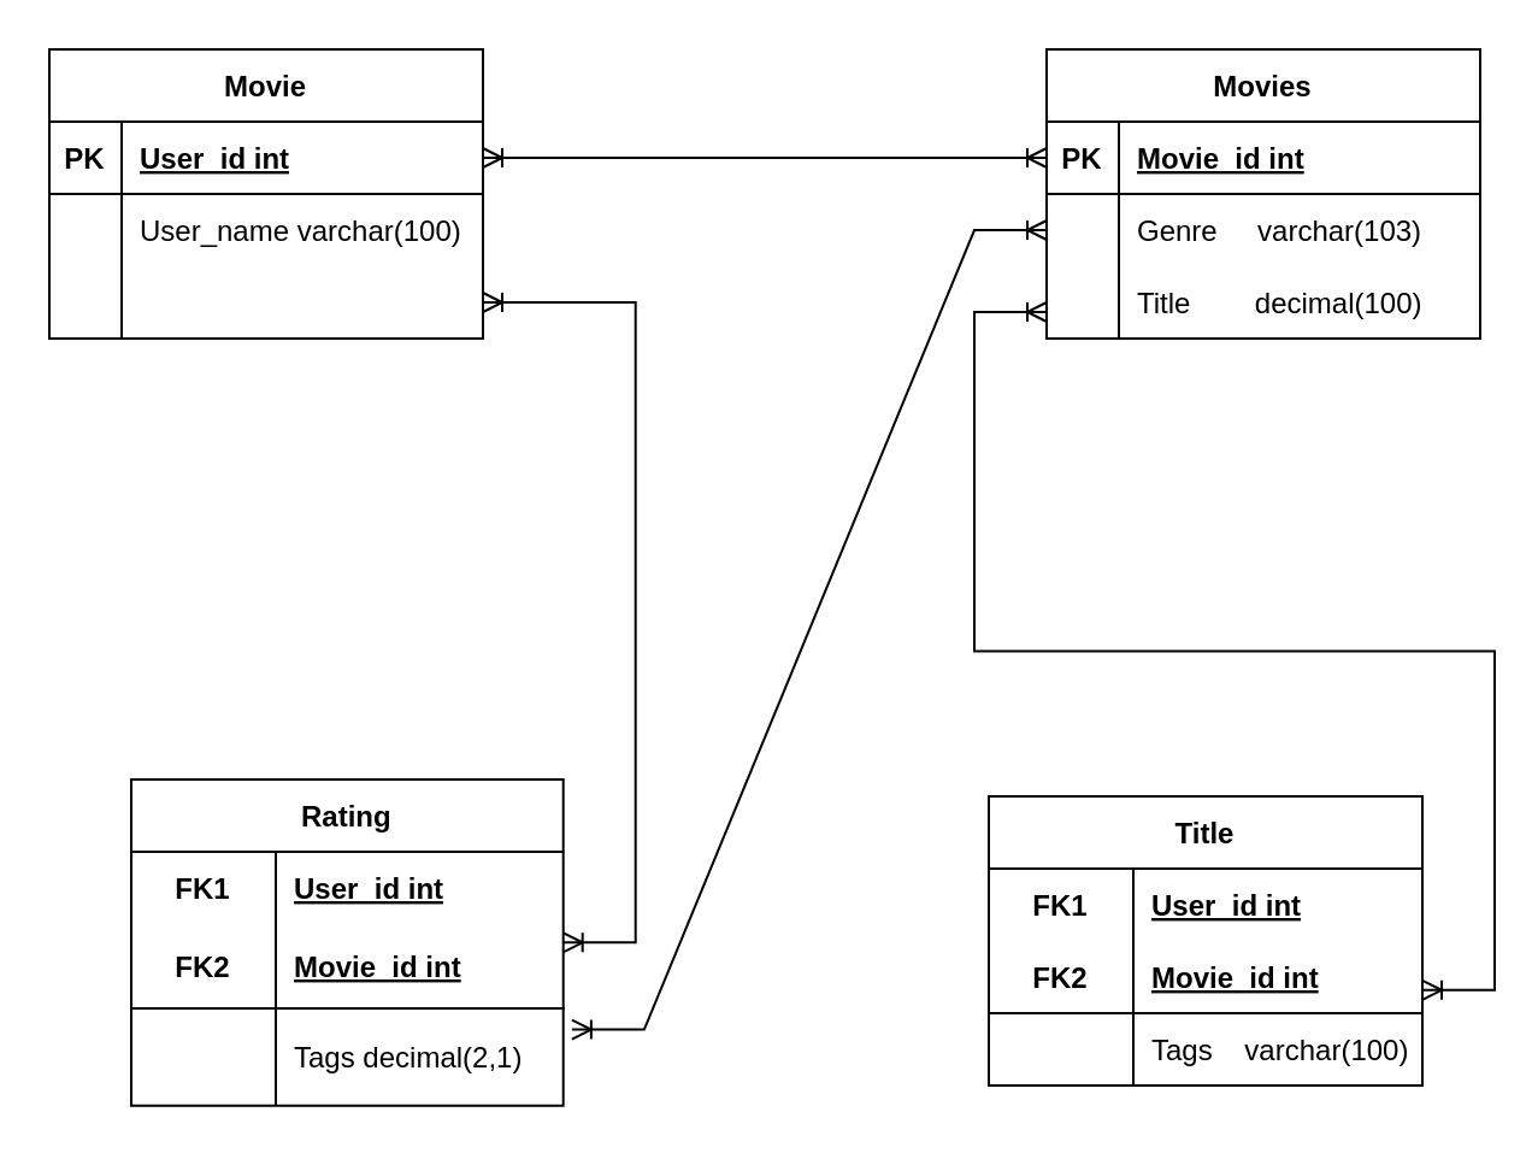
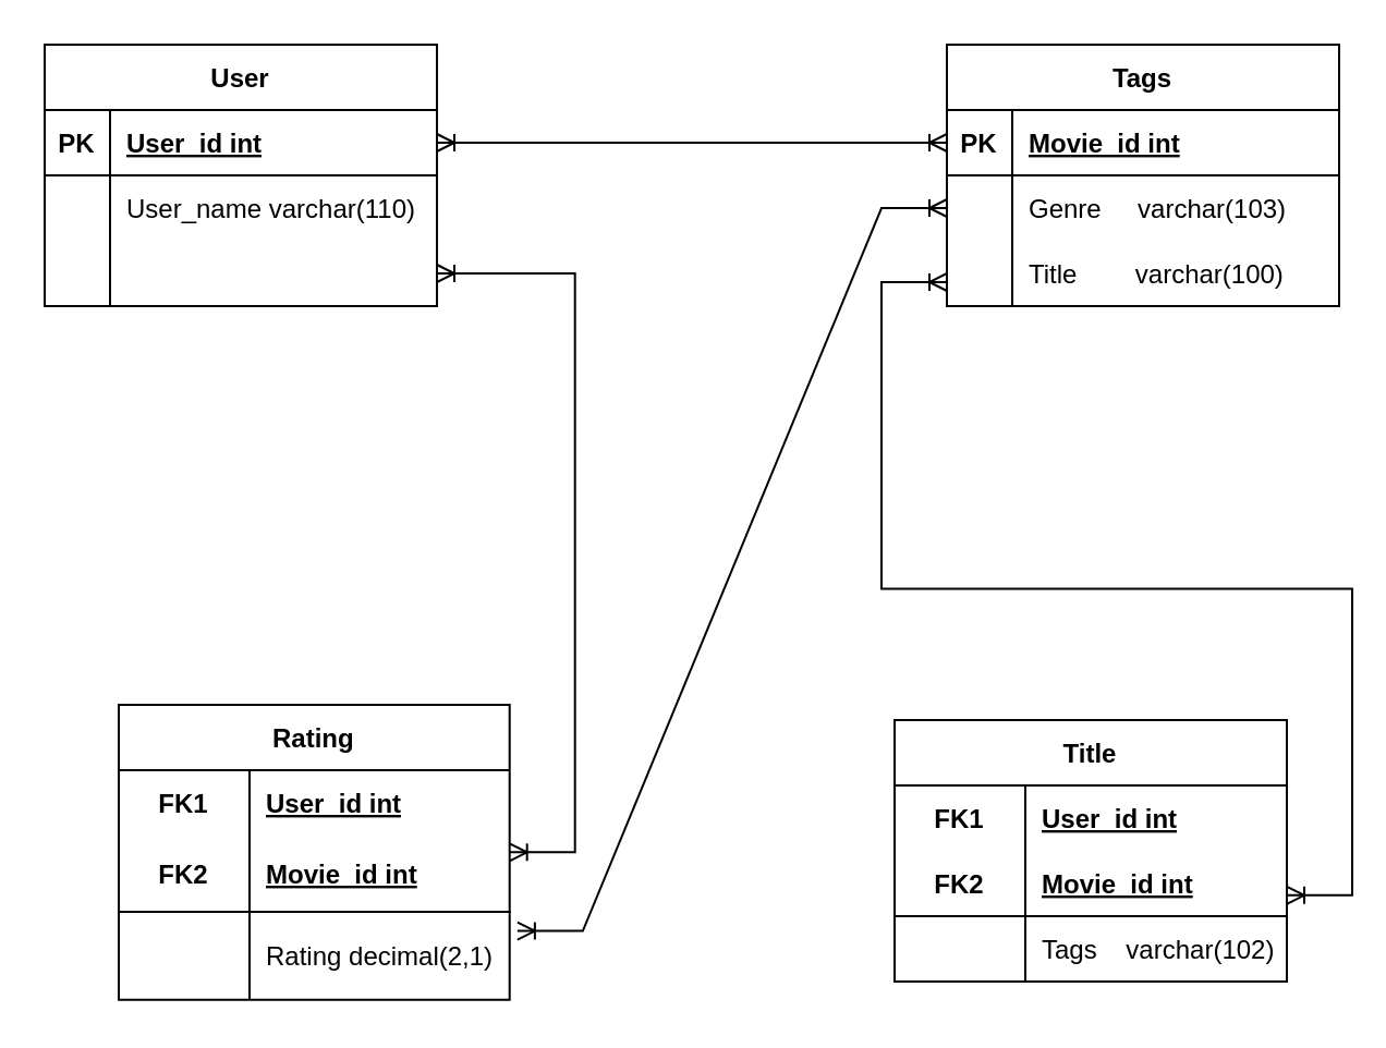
  <mxCell id="0" />
  <mxCell id="1" parent="0" />
- <mxCell id="2" value="Movies" style="shape=table;startSize=30;container=1;collapsible=1;childLayout=tableLayout;fixedRows=1;rowLines=0;fontStyle=1;align=center;resizeLast=1;" parent="1" vertex="1"><mxGeometry x="434" y="20" width="180" height="120" as="geometry" /></mxCell>
+ <mxCell id="2" value="Tags" style="shape=table;startSize=30;container=1;collapsible=1;childLayout=tableLayout;fixedRows=1;rowLines=0;fontStyle=1;align=center;resizeLast=1;" parent="1" vertex="1"><mxGeometry x="434" y="20" width="180" height="120" as="geometry" /></mxCell>
  <mxCell id="3" value="" style="shape=tableRow;horizontal=0;startSize=0;swimlaneHead=0;swimlaneBody=0;fillColor=none;collapsible=0;dropTarget=0;points=[[0,0.5],[1,0.5]];portConstraint=eastwest;top=0;left=0;right=0;bottom=1;" parent="2" vertex="1"><mxGeometry y="30" width="180" height="30" as="geometry" /></mxCell>
  <mxCell id="4" value="PK" style="shape=partialRectangle;connectable=0;fillColor=none;top=0;left=0;bottom=0;right=0;fontStyle=1;overflow=hidden;" parent="3" vertex="1"><mxGeometry width="30" height="30" as="geometry"><mxRectangle width="30" height="30" as="alternateBounds" /></mxGeometry></mxCell>
  <mxCell id="5" value="Movie_id int" style="shape=partialRectangle;connectable=0;fillColor=none;top=0;left=0;bottom=0;right=0;align=left;spacingLeft=6;fontStyle=5;overflow=hidden;" parent="3" vertex="1"><mxGeometry x="30" width="150" height="30" as="geometry"><mxRectangle width="150" height="30" as="alternateBounds" /></mxGeometry></mxCell>
  <mxCell id="6" value="" style="shape=tableRow;horizontal=0;startSize=0;swimlaneHead=0;swimlaneBody=0;fillColor=none;collapsible=0;dropTarget=0;points=[[0,0.5],[1,0.5]];portConstraint=eastwest;top=0;left=0;right=0;bottom=0;" parent="2" vertex="1"><mxGeometry y="60" width="180" height="30" as="geometry" /></mxCell>
  <mxCell id="7" value="" style="shape=partialRectangle;connectable=0;fillColor=none;top=0;left=0;bottom=0;right=0;editable=1;overflow=hidden;" parent="6" vertex="1"><mxGeometry width="30" height="30" as="geometry"><mxRectangle width="30" height="30" as="alternateBounds" /></mxGeometry></mxCell>
  <mxCell id="8" value="Genre     varchar(103)" style="shape=partialRectangle;connectable=0;fillColor=none;top=0;left=0;bottom=0;right=0;align=left;spacingLeft=6;overflow=hidden;" parent="6" vertex="1"><mxGeometry x="30" width="150" height="30" as="geometry"><mxRectangle width="150" height="30" as="alternateBounds" /></mxGeometry></mxCell>
  <mxCell id="9" value="" style="shape=tableRow;horizontal=0;startSize=0;swimlaneHead=0;swimlaneBody=0;fillColor=none;collapsible=0;dropTarget=0;points=[[0,0.5],[1,0.5]];portConstraint=eastwest;top=0;left=0;right=0;bottom=0;" parent="2" vertex="1"><mxGeometry y="90" width="180" height="30" as="geometry" /></mxCell>
  <mxCell id="10" value="" style="shape=partialRectangle;connectable=0;fillColor=none;top=0;left=0;bottom=0;right=0;editable=1;overflow=hidden;" parent="9" vertex="1"><mxGeometry width="30" height="30" as="geometry"><mxRectangle width="30" height="30" as="alternateBounds" /></mxGeometry></mxCell>
- <mxCell id="11" value="Title        decimal(100)" style="shape=partialRectangle;connectable=0;fillColor=none;top=0;left=0;bottom=0;right=0;align=left;spacingLeft=6;overflow=hidden;" parent="9" vertex="1"><mxGeometry x="30" width="150" height="30" as="geometry"><mxRectangle width="150" height="30" as="alternateBounds" /></mxGeometry></mxCell>
- <mxCell id="12" value="Movie" style="shape=table;startSize=30;container=1;collapsible=1;childLayout=tableLayout;fixedRows=1;rowLines=0;fontStyle=1;align=center;resizeLast=1;" parent="1" vertex="1"><mxGeometry x="20" y="20" width="180" height="120" as="geometry" /></mxCell>
+ <mxCell id="11" value="Title        varchar(100)" style="shape=partialRectangle;connectable=0;fillColor=none;top=0;left=0;bottom=0;right=0;align=left;spacingLeft=6;overflow=hidden;" parent="9" vertex="1"><mxGeometry x="30" width="150" height="30" as="geometry"><mxRectangle width="150" height="30" as="alternateBounds" /></mxGeometry></mxCell>
+ <mxCell id="12" value="User" style="shape=table;startSize=30;container=1;collapsible=1;childLayout=tableLayout;fixedRows=1;rowLines=0;fontStyle=1;align=center;resizeLast=1;" parent="1" vertex="1"><mxGeometry x="20" y="20" width="180" height="120" as="geometry" /></mxCell>
  <mxCell id="13" value="" style="shape=tableRow;horizontal=0;startSize=0;swimlaneHead=0;swimlaneBody=0;fillColor=none;collapsible=0;dropTarget=0;points=[[0,0.5],[1,0.5]];portConstraint=eastwest;top=0;left=0;right=0;bottom=1;" parent="12" vertex="1"><mxGeometry y="30" width="180" height="30" as="geometry" /></mxCell>
  <mxCell id="14" value="PK" style="shape=partialRectangle;connectable=0;fillColor=none;top=0;left=0;bottom=0;right=0;fontStyle=1;overflow=hidden;" parent="13" vertex="1"><mxGeometry width="30" height="30" as="geometry"><mxRectangle width="30" height="30" as="alternateBounds" /></mxGeometry></mxCell>
  <mxCell id="15" value="User_id int" style="shape=partialRectangle;connectable=0;fillColor=none;top=0;left=0;bottom=0;right=0;align=left;spacingLeft=6;fontStyle=5;overflow=hidden;" parent="13" vertex="1"><mxGeometry x="30" width="150" height="30" as="geometry"><mxRectangle width="150" height="30" as="alternateBounds" /></mxGeometry></mxCell>
  <mxCell id="16" value="" style="shape=tableRow;horizontal=0;startSize=0;swimlaneHead=0;swimlaneBody=0;fillColor=none;collapsible=0;dropTarget=0;points=[[0,0.5],[1,0.5]];portConstraint=eastwest;top=0;left=0;right=0;bottom=0;" parent="12" vertex="1"><mxGeometry y="60" width="180" height="30" as="geometry" /></mxCell>
  <mxCell id="17" value="" style="shape=partialRectangle;connectable=0;fillColor=none;top=0;left=0;bottom=0;right=0;editable=1;overflow=hidden;" parent="16" vertex="1"><mxGeometry width="30" height="30" as="geometry"><mxRectangle width="30" height="30" as="alternateBounds" /></mxGeometry></mxCell>
- <mxCell id="18" value="User_name varchar(100)" style="shape=partialRectangle;connectable=0;fillColor=none;top=0;left=0;bottom=0;right=0;align=left;spacingLeft=6;overflow=hidden;" parent="16" vertex="1"><mxGeometry x="30" width="150" height="30" as="geometry"><mxRectangle width="150" height="30" as="alternateBounds" /></mxGeometry></mxCell>
+ <mxCell id="18" value="User_name varchar(110)" style="shape=partialRectangle;connectable=0;fillColor=none;top=0;left=0;bottom=0;right=0;align=left;spacingLeft=6;overflow=hidden;" parent="16" vertex="1"><mxGeometry x="30" width="150" height="30" as="geometry"><mxRectangle width="150" height="30" as="alternateBounds" /></mxGeometry></mxCell>
  <mxCell id="19" value="" style="shape=tableRow;horizontal=0;startSize=0;swimlaneHead=0;swimlaneBody=0;fillColor=none;collapsible=0;dropTarget=0;points=[[0,0.5],[1,0.5]];portConstraint=eastwest;top=0;left=0;right=0;bottom=0;" parent="12" vertex="1"><mxGeometry y="90" width="180" height="30" as="geometry" /></mxCell>
  <mxCell id="20" value="" style="shape=partialRectangle;connectable=0;fillColor=none;top=0;left=0;bottom=0;right=0;editable=1;overflow=hidden;" parent="19" vertex="1"><mxGeometry width="30" height="30" as="geometry"><mxRectangle width="30" height="30" as="alternateBounds" /></mxGeometry></mxCell>
  <mxCell id="21" value="" style="shape=partialRectangle;connectable=0;fillColor=none;top=0;left=0;bottom=0;right=0;align=left;spacingLeft=6;overflow=hidden;" parent="19" vertex="1"><mxGeometry x="30" width="150" height="30" as="geometry"><mxRectangle width="150" height="30" as="alternateBounds" /></mxGeometry></mxCell>
  <mxCell id="22" value="Rating" style="shape=table;startSize=30;container=1;collapsible=1;childLayout=tableLayout;fixedRows=1;rowLines=0;fontStyle=1;align=center;resizeLast=1;" parent="1" vertex="1"><mxGeometry x="54" y="323" width="179.35" height="135.35" as="geometry" /></mxCell>
  <mxCell id="23" value="" style="shape=tableRow;horizontal=0;startSize=0;swimlaneHead=0;swimlaneBody=0;fillColor=none;collapsible=0;dropTarget=0;points=[[0,0.5],[1,0.5]];portConstraint=eastwest;top=0;left=0;right=0;bottom=0;" parent="22" vertex="1"><mxGeometry y="30" width="179.35" height="30" as="geometry" /></mxCell>
  <mxCell id="24" value="FK1" style="shape=partialRectangle;connectable=0;fillColor=none;top=0;left=0;bottom=0;right=0;fontStyle=1;overflow=hidden;" parent="23" vertex="1"><mxGeometry width="60" height="30" as="geometry"><mxRectangle width="60" height="30" as="alternateBounds" /></mxGeometry></mxCell>
  <mxCell id="25" value="User_id int" style="shape=partialRectangle;connectable=0;fillColor=none;top=0;left=0;bottom=0;right=0;align=left;spacingLeft=6;fontStyle=5;overflow=hidden;" parent="23" vertex="1"><mxGeometry x="60" width="119.35" height="30" as="geometry"><mxRectangle width="119.35" height="30" as="alternateBounds" /></mxGeometry></mxCell>
  <mxCell id="26" value="" style="shape=tableRow;horizontal=0;startSize=0;swimlaneHead=0;swimlaneBody=0;fillColor=none;collapsible=0;dropTarget=0;points=[[0,0.5],[1,0.5]];portConstraint=eastwest;top=0;left=0;right=0;bottom=1;" parent="22" vertex="1"><mxGeometry y="60" width="179.35" height="35" as="geometry" /></mxCell>
  <mxCell id="27" value="FK2" style="shape=partialRectangle;connectable=0;fillColor=none;top=0;left=0;bottom=0;right=0;fontStyle=1;overflow=hidden;" parent="26" vertex="1"><mxGeometry width="60" height="35" as="geometry"><mxRectangle width="60" height="35" as="alternateBounds" /></mxGeometry></mxCell>
  <mxCell id="28" value="Movie_id int" style="shape=partialRectangle;connectable=0;fillColor=none;top=0;left=0;bottom=0;right=0;align=left;spacingLeft=6;fontStyle=5;overflow=hidden;" parent="26" vertex="1"><mxGeometry x="60" width="119.35" height="35" as="geometry"><mxRectangle width="119.35" height="35" as="alternateBounds" /></mxGeometry></mxCell>
  <mxCell id="29" value="" style="shape=tableRow;horizontal=0;startSize=0;swimlaneHead=0;swimlaneBody=0;fillColor=none;collapsible=0;dropTarget=0;points=[[0,0.5],[1,0.5]];portConstraint=eastwest;top=0;left=0;right=0;bottom=0;" parent="22" vertex="1"><mxGeometry y="95" width="179.35" height="40" as="geometry" /></mxCell>
  <mxCell id="30" value="" style="shape=partialRectangle;connectable=0;fillColor=none;top=0;left=0;bottom=0;right=0;editable=1;overflow=hidden;" parent="29" vertex="1"><mxGeometry width="60" height="40" as="geometry"><mxRectangle width="60" height="40" as="alternateBounds" /></mxGeometry></mxCell>
- <mxCell id="31" value="Tags decimal(2,1)" style="shape=partialRectangle;connectable=0;fillColor=none;top=0;left=0;bottom=0;right=0;align=left;spacingLeft=6;overflow=hidden;" parent="29" vertex="1"><mxGeometry x="60" width="119.35" height="40" as="geometry"><mxRectangle width="119.35" height="40" as="alternateBounds" /></mxGeometry></mxCell>
+ <mxCell id="31" value="Rating decimal(2,1)" style="shape=partialRectangle;connectable=0;fillColor=none;top=0;left=0;bottom=0;right=0;align=left;spacingLeft=6;overflow=hidden;" parent="29" vertex="1"><mxGeometry x="60" width="119.35" height="40" as="geometry"><mxRectangle width="119.35" height="40" as="alternateBounds" /></mxGeometry></mxCell>
  <mxCell id="32" value="Title" style="shape=table;startSize=30;container=1;collapsible=1;childLayout=tableLayout;fixedRows=1;rowLines=0;fontStyle=1;align=center;resizeLast=1;" parent="1" vertex="1"><mxGeometry x="410" y="330" width="180" height="120" as="geometry" /></mxCell>
  <mxCell id="33" value="" style="shape=tableRow;horizontal=0;startSize=0;swimlaneHead=0;swimlaneBody=0;fillColor=none;collapsible=0;dropTarget=0;points=[[0,0.5],[1,0.5]];portConstraint=eastwest;top=0;left=0;right=0;bottom=0;" parent="32" vertex="1"><mxGeometry y="30" width="180" height="30" as="geometry" /></mxCell>
  <mxCell id="34" value="FK1" style="shape=partialRectangle;connectable=0;fillColor=none;top=0;left=0;bottom=0;right=0;fontStyle=1;overflow=hidden;" parent="33" vertex="1"><mxGeometry width="60" height="30" as="geometry"><mxRectangle width="60" height="30" as="alternateBounds" /></mxGeometry></mxCell>
  <mxCell id="35" value="User_id int" style="shape=partialRectangle;connectable=0;fillColor=none;top=0;left=0;bottom=0;right=0;align=left;spacingLeft=6;fontStyle=5;overflow=hidden;" parent="33" vertex="1"><mxGeometry x="60" width="120" height="30" as="geometry"><mxRectangle width="120" height="30" as="alternateBounds" /></mxGeometry></mxCell>
  <mxCell id="36" value="" style="shape=tableRow;horizontal=0;startSize=0;swimlaneHead=0;swimlaneBody=0;fillColor=none;collapsible=0;dropTarget=0;points=[[0,0.5],[1,0.5]];portConstraint=eastwest;top=0;left=0;right=0;bottom=1;" parent="32" vertex="1"><mxGeometry y="60" width="180" height="30" as="geometry" /></mxCell>
  <mxCell id="37" value="FK2" style="shape=partialRectangle;connectable=0;fillColor=none;top=0;left=0;bottom=0;right=0;fontStyle=1;overflow=hidden;" parent="36" vertex="1"><mxGeometry width="60" height="30" as="geometry"><mxRectangle width="60" height="30" as="alternateBounds" /></mxGeometry></mxCell>
  <mxCell id="38" value="Movie_id int" style="shape=partialRectangle;connectable=0;fillColor=none;top=0;left=0;bottom=0;right=0;align=left;spacingLeft=6;fontStyle=5;overflow=hidden;" parent="36" vertex="1"><mxGeometry x="60" width="120" height="30" as="geometry"><mxRectangle width="120" height="30" as="alternateBounds" /></mxGeometry></mxCell>
  <mxCell id="39" value="" style="shape=tableRow;horizontal=0;startSize=0;swimlaneHead=0;swimlaneBody=0;fillColor=none;collapsible=0;dropTarget=0;points=[[0,0.5],[1,0.5]];portConstraint=eastwest;top=0;left=0;right=0;bottom=0;" parent="32" vertex="1"><mxGeometry y="90" width="180" height="30" as="geometry" /></mxCell>
  <mxCell id="40" value="" style="shape=partialRectangle;connectable=0;fillColor=none;top=0;left=0;bottom=0;right=0;editable=1;overflow=hidden;" parent="39" vertex="1"><mxGeometry width="60" height="30" as="geometry"><mxRectangle width="60" height="30" as="alternateBounds" /></mxGeometry></mxCell>
- <mxCell id="41" value="Tags    varchar(100)" style="shape=partialRectangle;connectable=0;fillColor=none;top=0;left=0;bottom=0;right=0;align=left;spacingLeft=6;overflow=hidden;" parent="39" vertex="1"><mxGeometry x="60" width="120" height="30" as="geometry"><mxRectangle width="120" height="30" as="alternateBounds" /></mxGeometry></mxCell>
+ <mxCell id="41" value="Tags    varchar(102)" style="shape=partialRectangle;connectable=0;fillColor=none;top=0;left=0;bottom=0;right=0;align=left;spacingLeft=6;overflow=hidden;" parent="39" vertex="1"><mxGeometry x="60" width="120" height="30" as="geometry"><mxRectangle width="120" height="30" as="alternateBounds" /></mxGeometry></mxCell>
  <mxCell id="42" value="" style="edgeStyle=entityRelationEdgeStyle;fontSize=12;html=1;endArrow=ERoneToMany;startArrow=ERoneToMany;rounded=0;exitX=1;exitY=0.5;exitDx=0;exitDy=0;entryX=0;entryY=0.5;entryDx=0;entryDy=0;" parent="1" source="13" target="3" edge="1"><mxGeometry width="100" height="100" relative="1" as="geometry"><mxPoint x="350" y="330" as="sourcePoint" /><mxPoint x="450" y="230" as="targetPoint" /></mxGeometry></mxCell>
  <mxCell id="43" value="" style="edgeStyle=entityRelationEdgeStyle;fontSize=12;html=1;endArrow=ERoneToMany;startArrow=ERoneToMany;rounded=0;entryX=1;entryY=0.5;entryDx=0;entryDy=0;" parent="1" source="22" target="19" edge="1"><mxGeometry width="100" height="100" relative="1" as="geometry"><mxPoint x="-20" y="340" as="sourcePoint" /><mxPoint x="200" y="150" as="targetPoint" /></mxGeometry></mxCell>
  <mxCell id="44" value="" style="edgeStyle=entityRelationEdgeStyle;fontSize=12;html=1;endArrow=ERoneToMany;startArrow=ERoneToMany;rounded=0;exitX=1;exitY=0.5;exitDx=0;exitDy=0;" parent="1" edge="1"><mxGeometry width="100" height="100" relative="1" as="geometry"><mxPoint x="590" y="410.41" as="sourcePoint" /><mxPoint x="434" y="129" as="targetPoint" /></mxGeometry></mxCell>
  <mxCell id="45" value="" style="edgeStyle=entityRelationEdgeStyle;fontSize=12;html=1;endArrow=ERoneToMany;startArrow=ERoneToMany;rounded=0;entryX=0;entryY=0.5;entryDx=0;entryDy=0;exitX=1.02;exitY=0.22;exitDx=0;exitDy=0;exitPerimeter=0;" parent="1" source="29" target="6" edge="1"><mxGeometry width="100" height="100" relative="1" as="geometry"><mxPoint x="310" y="300" as="sourcePoint" /><mxPoint x="436.94" y="138.4" as="targetPoint" /></mxGeometry></mxCell>
